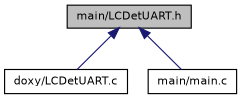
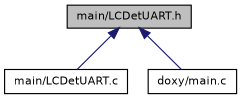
  digraph {
    node [color=black fillcolor=white fontname=Helvetica fontsize=10 shape=record style=filled]
    edge [color=midnightblue dir=back fontname=Helvetica fontsize=10 labelfontname=Helvetica labelfontsize=10 style=solid]
    n1 [fillcolor=grey75 fontcolor=black height=0.2 label="main/LCDetUART.h" width=0.4]
-   n2 [height=0.2 label="doxy/LCDetUART.c" width=0.4]
-   n3 [height=0.2 label="main/main.c" width=0.4]
+   n2 [height=0.2 label="main/LCDetUART.c" width=0.4]
+   n3 [height=0.2 label="doxy/main.c" width=0.4]
    n1 -> n2
    n1 -> n3
  }
